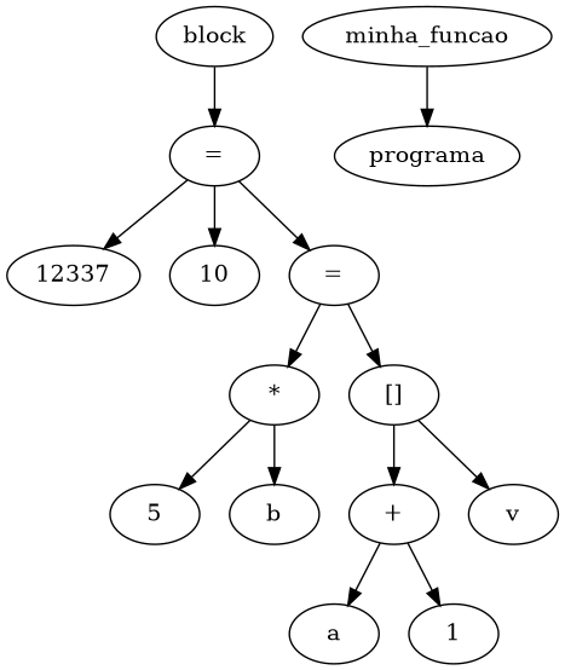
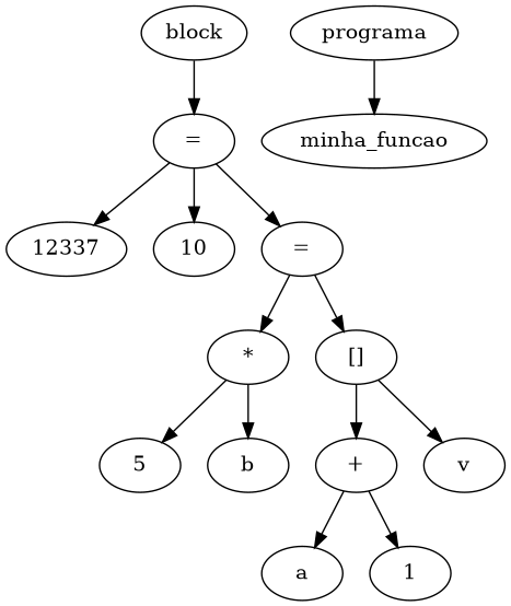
  digraph {
    n1 [label=12337]
    n2 [label="="]
    n3 [label=10]
    n4 [label="="]
    n5 [label="*"]
    n6 [label="[]"]
    n7 [label=a]
    n8 [label=1]
    n9 [label="+"]
    n10 [label=5]
    n11 [label=b]
    n12 [label=v]
    n13 [label=block]
    n14 [label=minha_funcao]
    n15 [label=programa]
    n2 -> n1
    n2 -> n3
    n2 -> n4
    n4 -> n5
    n4 -> n6
    n5 -> n10
    n5 -> n11
    n6 -> n9
    n6 -> n12
    n9 -> n7
    n9 -> n8
    n13 -> n2
-   n14 -> n15
+   n15 -> n14
  }
